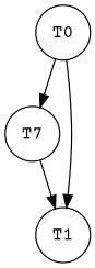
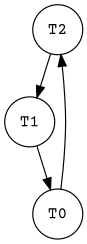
  digraph {
    fontname="Courier Prime"
    nodesep="“4”"
    node [fontname="Courier Prime" shape=circle]
    edge [fontname="Courier Prime"]
-   T2 [label=T7]
+   T2
    T1
    n3 [label=T0]
    T2 -> T1
    n3 -> T2
-   n3 -> T1
+   T1 -> n3
  }
